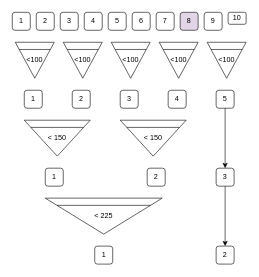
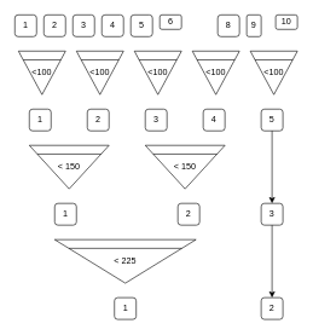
  <mxCell id="0" />
  <mxCell id="1" parent="0" />
  <mxCell id="2" value="1" style="rounded=1;whiteSpace=wrap;html=1;" parent="1" vertex="1"><mxGeometry x="20" y="20" width="30" height="30" as="geometry" /></mxCell>
  <mxCell id="3" value="2" style="rounded=1;whiteSpace=wrap;html=1;" parent="1" vertex="1"><mxGeometry x="60" y="20" width="30" height="30" as="geometry" /></mxCell>
  <mxCell id="4" value="3" style="rounded=1;whiteSpace=wrap;html=1;" parent="1" vertex="1"><mxGeometry x="100" y="20" width="30" height="30" as="geometry" /></mxCell>
  <mxCell id="5" value="4" style="rounded=1;whiteSpace=wrap;html=1;" parent="1" vertex="1"><mxGeometry x="140" y="20" width="30" height="30" as="geometry" /></mxCell>
  <mxCell id="6" value="5" style="rounded=1;whiteSpace=wrap;html=1;" parent="1" vertex="1"><mxGeometry x="180" y="20" width="30" height="30" as="geometry" /></mxCell>
- <mxCell id="7" value="6" style="rounded=1;whiteSpace=wrap;html=1;" parent="1" vertex="1"><mxGeometry x="220" y="20" width="30" height="30" as="geometry" /></mxCell>
- <mxCell id="8" value="7" style="rounded=1;whiteSpace=wrap;html=1;" parent="1" vertex="1"><mxGeometry x="260" y="20" width="30" height="30" as="geometry" /></mxCell>
- <mxCell id="9" value="8" style="rounded=1;whiteSpace=wrap;html=1;fillColor=#e1d5e7;" parent="1" vertex="1"><mxGeometry x="300" y="20" width="30" height="30" as="geometry" /></mxCell>
- <mxCell id="10" value="9" style="rounded=1;whiteSpace=wrap;html=1;" parent="1" vertex="1"><mxGeometry x="340" y="20" width="30" height="30" as="geometry" /></mxCell>
+ <mxCell id="7" value="6" style="rounded=1;whiteSpace=wrap;html=1;" parent="1" vertex="1"><mxGeometry x="220" y="20" width="30" height="20" as="geometry" /></mxCell>
+ <mxCell id="9" value="8" style="rounded=1;whiteSpace=wrap;html=1;" parent="1" vertex="1"><mxGeometry x="300" y="20" width="30" height="30" as="geometry" /></mxCell>
+ <mxCell id="10" value="9" style="rounded=1;whiteSpace=wrap;html=1;" parent="1" vertex="1"><mxGeometry x="340" y="20" width="20" height="30" as="geometry" /></mxCell>
  <mxCell id="11" value="10" style="rounded=1;whiteSpace=wrap;html=1;" parent="1" vertex="1"><mxGeometry x="380" y="20" width="30" height="20" as="geometry" /></mxCell>
  <mxCell id="12" value="&amp;lt;100" style="html=1;dashed=0;whiteSpace=wrap;shape=mxgraph.dfd.archive" parent="1" vertex="1"><mxGeometry x="25" y="70" width="65" height="60" as="geometry" /></mxCell>
  <mxCell id="13" value="1" style="rounded=1;whiteSpace=wrap;html=1;" parent="1" vertex="1"><mxGeometry x="40" y="150" width="30" height="30" as="geometry" /></mxCell>
  <mxCell id="14" value="&amp;lt;100" style="html=1;dashed=0;whiteSpace=wrap;shape=mxgraph.dfd.archive" parent="1" vertex="1"><mxGeometry x="105" y="70" width="65" height="60" as="geometry" /></mxCell>
  <mxCell id="15" value="&amp;lt;100" style="html=1;dashed=0;whiteSpace=wrap;shape=mxgraph.dfd.archive" parent="1" vertex="1"><mxGeometry x="185" y="70" width="65" height="60" as="geometry" /></mxCell>
  <mxCell id="16" value="&amp;lt;100" style="html=1;dashed=0;whiteSpace=wrap;shape=mxgraph.dfd.archive" parent="1" vertex="1"><mxGeometry x="265" y="70" width="65" height="60" as="geometry" /></mxCell>
  <mxCell id="17" value="&amp;lt;100" style="html=1;dashed=0;whiteSpace=wrap;shape=mxgraph.dfd.archive" parent="1" vertex="1"><mxGeometry x="345" y="70" width="65" height="60" as="geometry" /></mxCell>
  <mxCell id="18" value="2" style="rounded=1;whiteSpace=wrap;html=1;" parent="1" vertex="1"><mxGeometry x="120" y="150" width="30" height="30" as="geometry" /></mxCell>
  <mxCell id="19" value="3" style="rounded=1;whiteSpace=wrap;html=1;" parent="1" vertex="1"><mxGeometry x="200" y="150" width="30" height="30" as="geometry" /></mxCell>
  <mxCell id="20" value="4" style="rounded=1;whiteSpace=wrap;html=1;" parent="1" vertex="1"><mxGeometry x="280" y="150" width="30" height="30" as="geometry" /></mxCell>
  <mxCell id="21" value="5" style="rounded=1;whiteSpace=wrap;html=1;" parent="1" vertex="1"><mxGeometry x="360" y="150" width="30" height="30" as="geometry" /></mxCell>
  <mxCell id="22" value="&amp;lt; 150" style="html=1;dashed=0;whiteSpace=wrap;shape=mxgraph.dfd.archive" parent="1" vertex="1"><mxGeometry x="40" y="200" width="110" height="60" as="geometry" /></mxCell>
  <mxCell id="23" value="&amp;lt; 150" style="html=1;dashed=0;whiteSpace=wrap;shape=mxgraph.dfd.archive" parent="1" vertex="1"><mxGeometry x="200" y="200" width="110" height="60" as="geometry" /></mxCell>
  <mxCell id="24" value="" style="endArrow=classic;html=1;rounded=0;exitX=0.5;exitY=1;exitDx=0;exitDy=0;entryX=0.5;entryY=0;entryDx=0;entryDy=0;" parent="1" source="21" target="27" edge="1"><mxGeometry width="50" height="50" relative="1" as="geometry"><mxPoint x="340" y="340" as="sourcePoint" /><mxPoint x="440" y="260" as="targetPoint" /></mxGeometry></mxCell>
  <mxCell id="25" value="1" style="rounded=1;whiteSpace=wrap;html=1;" parent="1" vertex="1"><mxGeometry x="75" y="280" width="30" height="30" as="geometry" /></mxCell>
  <mxCell id="26" value="2" style="rounded=1;whiteSpace=wrap;html=1;" parent="1" vertex="1"><mxGeometry x="245" y="280" width="30" height="30" as="geometry" /></mxCell>
  <mxCell id="27" value="3" style="rounded=1;whiteSpace=wrap;html=1;" parent="1" vertex="1"><mxGeometry x="360" y="280" width="30" height="30" as="geometry" /></mxCell>
  <mxCell id="28" value="&amp;lt; 225" style="html=1;dashed=0;whiteSpace=wrap;shape=mxgraph.dfd.archive" parent="1" vertex="1"><mxGeometry x="75" y="330" width="195" height="60" as="geometry" /></mxCell>
  <mxCell id="29" value="" style="endArrow=classic;html=1;rounded=0;exitX=0.5;exitY=1;exitDx=0;exitDy=0;entryX=0.5;entryY=0;entryDx=0;entryDy=0;" parent="1" source="27" target="30" edge="1"><mxGeometry width="50" height="50" relative="1" as="geometry"><mxPoint x="440" y="320" as="sourcePoint" /><mxPoint x="470" y="360" as="targetPoint" /></mxGeometry></mxCell>
  <mxCell id="30" value="2" style="rounded=1;whiteSpace=wrap;html=1;" parent="1" vertex="1"><mxGeometry x="360" y="410" width="30" height="30" as="geometry" /></mxCell>
  <mxCell id="31" value="1" style="rounded=1;whiteSpace=wrap;html=1;" parent="1" vertex="1"><mxGeometry x="157.5" y="410" width="30" height="30" as="geometry" /></mxCell>
